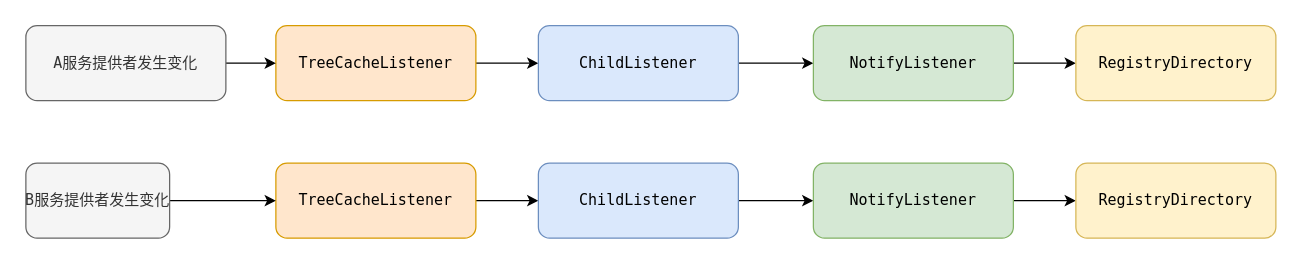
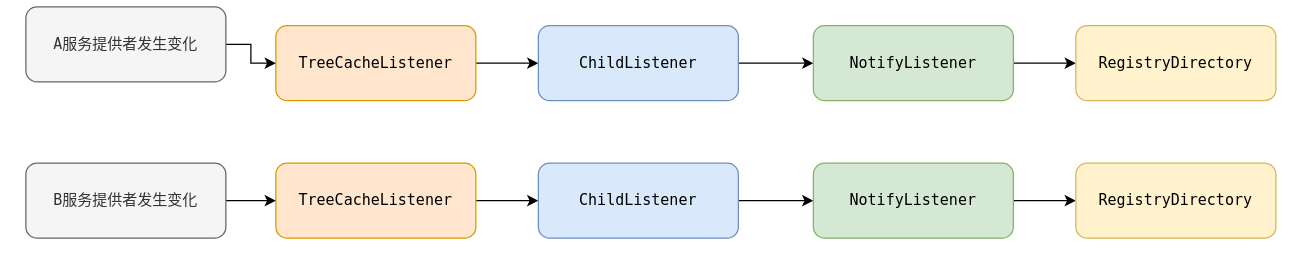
  <mxCell id="0" />
  <mxCell id="1" parent="0" />
  <mxCell id="2" style="edgeStyle=orthogonalEdgeStyle;rounded=0;orthogonalLoop=1;jettySize=auto;html=1;exitX=1;exitY=0.5;exitDx=0;exitDy=0;entryX=0;entryY=0.5;entryDx=0;entryDy=0;" edge="1" parent="1" source="3" target="5"><mxGeometry relative="1" as="geometry" /></mxCell>
  <mxCell id="3" value="&lt;pre&gt;TreeCacheListener&lt;/pre&gt;" style="rounded=1;whiteSpace=wrap;html=1;fillColor=#ffe6cc;strokeColor=#d79b00;" vertex="1" parent="1"><mxGeometry x="220" y="20" width="160" height="60" as="geometry" /></mxCell>
  <mxCell id="4" style="edgeStyle=orthogonalEdgeStyle;rounded=0;orthogonalLoop=1;jettySize=auto;html=1;exitX=1;exitY=0.5;exitDx=0;exitDy=0;entryX=0;entryY=0.5;entryDx=0;entryDy=0;" edge="1" parent="1" source="5" target="7"><mxGeometry relative="1" as="geometry" /></mxCell>
  <mxCell id="5" value="&lt;pre&gt;&lt;pre&gt;ChildListener&lt;/pre&gt;&lt;/pre&gt;" style="rounded=1;whiteSpace=wrap;html=1;fillColor=#dae8fc;strokeColor=#6c8ebf;" vertex="1" parent="1"><mxGeometry x="430" y="20" width="160" height="60" as="geometry" /></mxCell>
  <mxCell id="6" style="edgeStyle=orthogonalEdgeStyle;rounded=0;orthogonalLoop=1;jettySize=auto;html=1;exitX=1;exitY=0.5;exitDx=0;exitDy=0;entryX=0;entryY=0.5;entryDx=0;entryDy=0;" edge="1" parent="1" source="7" target="8"><mxGeometry relative="1" as="geometry" /></mxCell>
  <mxCell id="7" value="&lt;pre&gt;&lt;pre&gt;&lt;pre&gt;NotifyListener&lt;/pre&gt;&lt;/pre&gt;&lt;/pre&gt;" style="rounded=1;whiteSpace=wrap;html=1;fillColor=#d5e8d4;strokeColor=#82b366;" vertex="1" parent="1"><mxGeometry x="650" y="20" width="160" height="60" as="geometry" /></mxCell>
  <mxCell id="8" value="&lt;pre&gt;&lt;pre&gt;&lt;pre&gt;&lt;pre&gt;RegistryDirectory&lt;/pre&gt;&lt;/pre&gt;&lt;/pre&gt;&lt;/pre&gt;" style="rounded=1;whiteSpace=wrap;html=1;fillColor=#fff2cc;strokeColor=#d6b656;" vertex="1" parent="1"><mxGeometry x="860" y="20" width="160" height="60" as="geometry" /></mxCell>
  <mxCell id="9" style="edgeStyle=orthogonalEdgeStyle;rounded=0;orthogonalLoop=1;jettySize=auto;html=1;exitX=1;exitY=0.5;exitDx=0;exitDy=0;entryX=0;entryY=0.5;entryDx=0;entryDy=0;" edge="1" parent="1" source="10" target="3"><mxGeometry relative="1" as="geometry" /></mxCell>
- <mxCell id="10" value="&lt;pre&gt;A服务提供者发生变化&lt;/pre&gt;" style="rounded=1;whiteSpace=wrap;html=1;fillColor=#f5f5f5;strokeColor=#666666;fontColor=#333333;" vertex="1" parent="1"><mxGeometry x="20" y="20" width="160" height="60" as="geometry" /></mxCell>
+ <mxCell id="10" value="&lt;pre&gt;A服务提供者发生变化&lt;/pre&gt;" style="rounded=1;whiteSpace=wrap;html=1;fillColor=#f5f5f5;strokeColor=#666666;fontColor=#333333;" vertex="1" parent="1"><mxGeometry x="20" y="5" width="160" height="60" as="geometry" /></mxCell>
  <mxCell id="11" style="edgeStyle=orthogonalEdgeStyle;rounded=0;orthogonalLoop=1;jettySize=auto;html=1;exitX=1;exitY=0.5;exitDx=0;exitDy=0;entryX=0;entryY=0.5;entryDx=0;entryDy=0;" edge="1" parent="1" source="12" target="14"><mxGeometry relative="1" as="geometry" /></mxCell>
  <mxCell id="12" value="&lt;pre&gt;TreeCacheListener&lt;/pre&gt;" style="rounded=1;whiteSpace=wrap;html=1;fillColor=#ffe6cc;strokeColor=#d79b00;" vertex="1" parent="1"><mxGeometry x="220" y="130" width="160" height="60" as="geometry" /></mxCell>
  <mxCell id="13" style="edgeStyle=orthogonalEdgeStyle;rounded=0;orthogonalLoop=1;jettySize=auto;html=1;exitX=1;exitY=0.5;exitDx=0;exitDy=0;entryX=0;entryY=0.5;entryDx=0;entryDy=0;" edge="1" parent="1" source="14" target="16"><mxGeometry relative="1" as="geometry" /></mxCell>
  <mxCell id="14" value="&lt;pre&gt;&lt;pre&gt;ChildListener&lt;/pre&gt;&lt;/pre&gt;" style="rounded=1;whiteSpace=wrap;html=1;fillColor=#dae8fc;strokeColor=#6c8ebf;" vertex="1" parent="1"><mxGeometry x="430" y="130" width="160" height="60" as="geometry" /></mxCell>
  <mxCell id="15" style="edgeStyle=orthogonalEdgeStyle;rounded=0;orthogonalLoop=1;jettySize=auto;html=1;exitX=1;exitY=0.5;exitDx=0;exitDy=0;entryX=0;entryY=0.5;entryDx=0;entryDy=0;" edge="1" parent="1" source="16" target="17"><mxGeometry relative="1" as="geometry" /></mxCell>
  <mxCell id="16" value="&lt;pre&gt;&lt;pre&gt;&lt;pre&gt;NotifyListener&lt;/pre&gt;&lt;/pre&gt;&lt;/pre&gt;" style="rounded=1;whiteSpace=wrap;html=1;fillColor=#d5e8d4;strokeColor=#82b366;" vertex="1" parent="1"><mxGeometry x="650" y="130" width="160" height="60" as="geometry" /></mxCell>
  <mxCell id="17" value="&lt;pre&gt;&lt;pre&gt;&lt;pre&gt;&lt;pre&gt;RegistryDirectory&lt;/pre&gt;&lt;/pre&gt;&lt;/pre&gt;&lt;/pre&gt;" style="rounded=1;whiteSpace=wrap;html=1;fillColor=#fff2cc;strokeColor=#d6b656;" vertex="1" parent="1"><mxGeometry x="860" y="130" width="160" height="60" as="geometry" /></mxCell>
  <mxCell id="18" style="edgeStyle=orthogonalEdgeStyle;rounded=0;orthogonalLoop=1;jettySize=auto;html=1;exitX=1;exitY=0.5;exitDx=0;exitDy=0;entryX=0;entryY=0.5;entryDx=0;entryDy=0;" edge="1" parent="1" source="19" target="12"><mxGeometry relative="1" as="geometry" /></mxCell>
- <mxCell id="19" value="&lt;pre&gt;B服务提供者发生变化&lt;/pre&gt;" style="rounded=1;whiteSpace=wrap;html=1;fillColor=#f5f5f5;strokeColor=#666666;fontColor=#333333;" vertex="1" parent="1"><mxGeometry x="20" y="130" width="115" height="60" as="geometry" /></mxCell>
+ <mxCell id="19" value="&lt;pre&gt;B服务提供者发生变化&lt;/pre&gt;" style="rounded=1;whiteSpace=wrap;html=1;fillColor=#f5f5f5;strokeColor=#666666;fontColor=#333333;" vertex="1" parent="1"><mxGeometry x="20" y="130" width="160" height="60" as="geometry" /></mxCell>
